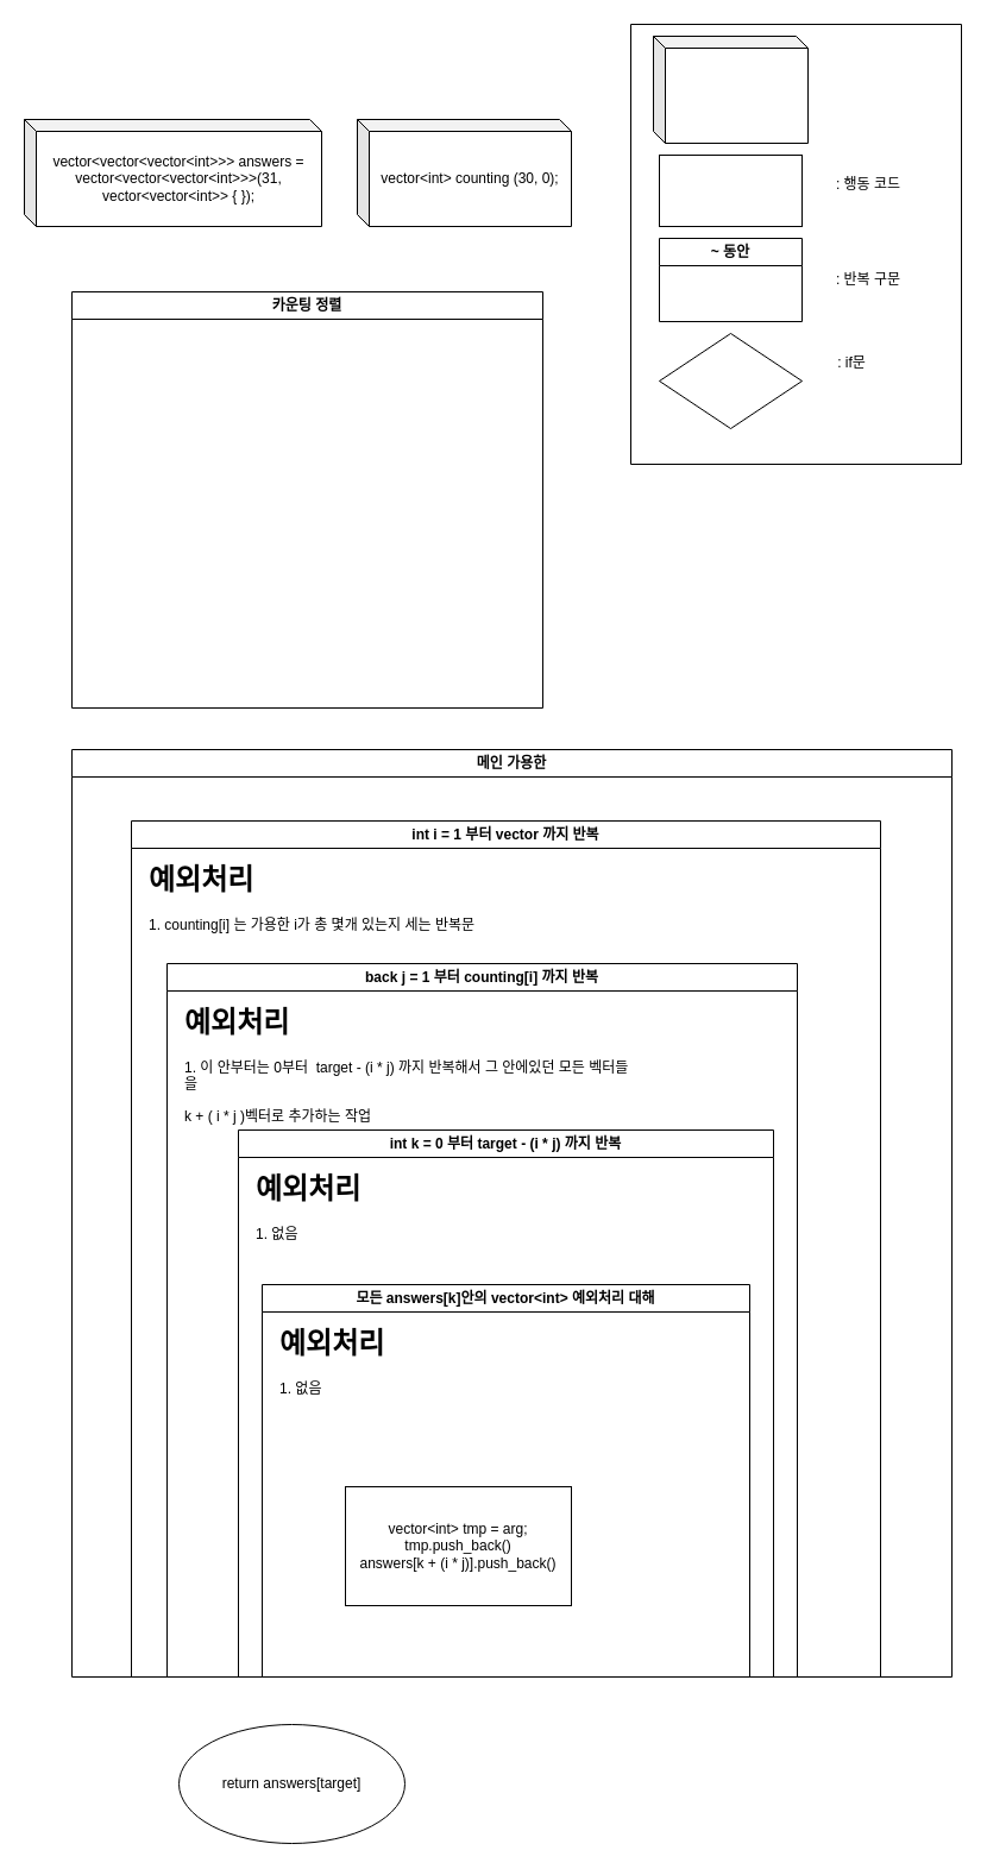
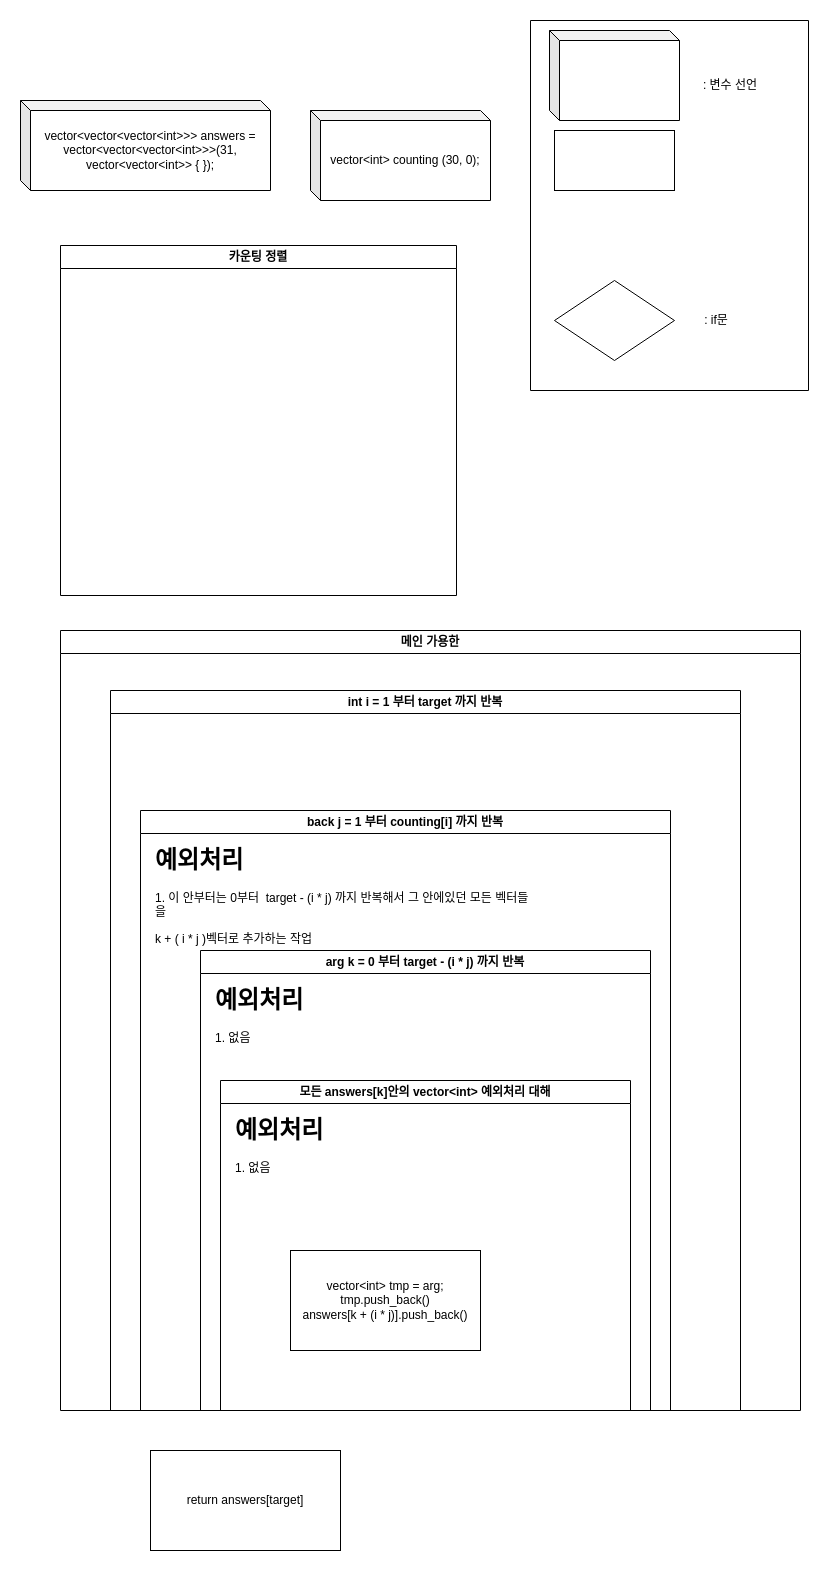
  <mxCell id="0" />
  <mxCell id="1" parent="0" />
  <mxCell id="2" value="" style="swimlane;startSize=0;" vertex="1" parent="1"><mxGeometry x="530" y="20" width="278" height="370" as="geometry" /></mxCell>
+ <mxCell id="3" value=": 변수 선언" style="text;html=1;align=center;verticalAlign=middle;whiteSpace=wrap;rounded=0;" vertex="1" parent="2"><mxGeometry x="170" y="50" width="60" height="30" as="geometry" /></mxCell>
  <mxCell id="4" value="" style="rounded=0;whiteSpace=wrap;html=1;" vertex="1" parent="2"><mxGeometry x="24" y="110" width="120" height="60" as="geometry" /></mxCell>
- <mxCell id="5" value=": 행동 코드" style="text;html=1;align=center;verticalAlign=middle;whiteSpace=wrap;rounded=0;" vertex="1" parent="2"><mxGeometry x="170" y="120" width="60" height="30" as="geometry" /></mxCell>
- <mxCell id="6" value="~ 동안" style="swimlane;whiteSpace=wrap;html=1;" vertex="1" parent="2"><mxGeometry x="24" y="180" width="120" height="70" as="geometry" /></mxCell>
- <mxCell id="7" value=": 반복 구문" style="text;html=1;align=center;verticalAlign=middle;whiteSpace=wrap;rounded=0;" vertex="1" parent="2"><mxGeometry x="170" y="200" width="60" height="30" as="geometry" /></mxCell>
  <mxCell id="8" value="" style="rhombus;whiteSpace=wrap;html=1;" vertex="1" parent="2"><mxGeometry x="24" y="260" width="120" height="80" as="geometry" /></mxCell>
- <mxCell id="9" value=": if문" style="text;html=1;align=center;verticalAlign=middle;whiteSpace=wrap;rounded=0;" vertex="1" parent="2"><mxGeometry x="156" y="270" width="60" height="30" as="geometry" /></mxCell>
+ <mxCell id="9" value=": if문" style="text;html=1;align=center;verticalAlign=middle;whiteSpace=wrap;rounded=0;" vertex="1" parent="2"><mxGeometry x="156" y="285" width="60" height="30" as="geometry" /></mxCell>
  <mxCell id="10" value="" style="shape=cube;whiteSpace=wrap;html=1;boundedLbl=1;backgroundOutline=1;darkOpacity=0.05;darkOpacity2=0.1;size=10;" vertex="1" parent="2"><mxGeometry x="19" y="10" width="130" height="90" as="geometry" /></mxCell>
  <mxCell id="11" value="메인 가용한" style="swimlane;whiteSpace=wrap;html=1;" vertex="1" parent="1"><mxGeometry x="60" y="630" width="740" height="780" as="geometry" /></mxCell>
- <mxCell id="12" value="int i = 1 부터 vector 까지 반복" style="swimlane;whiteSpace=wrap;html=1;" vertex="1" parent="11"><mxGeometry x="50" y="60" width="630" height="720" as="geometry" /></mxCell>
- <mxCell id="13" value="&lt;h1&gt;예외처리&lt;/h1&gt;&lt;p&gt;1. counting[i] 는 가용한 i가 총 몇개 있는지 세는 반복문&lt;/p&gt;" style="text;html=1;strokeColor=none;fillColor=none;spacing=5;spacingTop=-20;whiteSpace=wrap;overflow=hidden;rounded=0;" vertex="1" parent="12"><mxGeometry x="10" y="30" width="460" height="90" as="geometry" /></mxCell>
+ <mxCell id="12" value="int i = 1 부터 target 까지 반복" style="swimlane;whiteSpace=wrap;html=1;" vertex="1" parent="11"><mxGeometry x="50" y="60" width="630" height="720" as="geometry" /></mxCell>
  <mxCell id="14" value="back j = 1 부터 counting[i] 까지 반복" style="swimlane;whiteSpace=wrap;html=1;" vertex="1" parent="12"><mxGeometry x="30" y="120" width="530" height="600" as="geometry" /></mxCell>
  <mxCell id="15" value="&lt;h1&gt;예외처리&lt;/h1&gt;&lt;p&gt;1. 이 안부터는 0부터&amp;nbsp; target - (i * j) 까지 반복해서 그 안에있던 모든 벡터들을&amp;nbsp;&lt;/p&gt;&lt;p&gt;k + ( i * j )벡터로 추가하는 작업&amp;nbsp;&lt;/p&gt;" style="text;html=1;strokeColor=none;fillColor=none;spacing=5;spacingTop=-20;whiteSpace=wrap;overflow=hidden;rounded=0;" vertex="1" parent="14"><mxGeometry x="10" y="30" width="386" height="120" as="geometry" /></mxCell>
- <mxCell id="16" value="int k = 0 부터 target - (i * j) 까지 반복" style="swimlane;whiteSpace=wrap;html=1;" vertex="1" parent="14"><mxGeometry x="60" y="140" width="450" height="460" as="geometry" /></mxCell>
+ <mxCell id="16" value="arg k = 0 부터 target - (i * j) 까지 반복" style="swimlane;whiteSpace=wrap;html=1;" vertex="1" parent="14"><mxGeometry x="60" y="140" width="450" height="460" as="geometry" /></mxCell>
  <mxCell id="17" value="&lt;h1&gt;예외처리&lt;/h1&gt;&lt;p&gt;1. 없음&lt;/p&gt;" style="text;html=1;strokeColor=none;fillColor=none;spacing=5;spacingTop=-20;whiteSpace=wrap;overflow=hidden;rounded=0;" vertex="1" parent="16"><mxGeometry x="10" y="30" width="386" height="120" as="geometry" /></mxCell>
  <mxCell id="18" value="모든 answers[k]안의 vector&amp;lt;int&amp;gt; 예외처리 대해" style="swimlane;whiteSpace=wrap;html=1;" vertex="1" parent="16"><mxGeometry x="20" y="130" width="410" height="330" as="geometry" /></mxCell>
  <mxCell id="19" value="&lt;h1&gt;예외처리&lt;/h1&gt;&lt;p&gt;1. 없음&lt;/p&gt;" style="text;html=1;strokeColor=none;fillColor=none;spacing=5;spacingTop=-20;whiteSpace=wrap;overflow=hidden;rounded=0;" vertex="1" parent="18"><mxGeometry x="10" y="30" width="386" height="120" as="geometry" /></mxCell>
  <mxCell id="20" value="vector&amp;lt;int&amp;gt; tmp = arg;&lt;br&gt;tmp.push_back()&lt;br&gt;answers[k + (i * j)].push_back()" style="rounded=0;whiteSpace=wrap;html=1;" vertex="1" parent="18"><mxGeometry x="70" y="170" width="190" height="100" as="geometry" /></mxCell>
  <mxCell id="21" value="카운팅 정렬" style="swimlane;whiteSpace=wrap;html=1;" vertex="1" parent="1"><mxGeometry x="60" y="245" width="396" height="350" as="geometry" /></mxCell>
- <mxCell id="22" value="vector&amp;lt;int&amp;gt; counting (30, 0);" style="shape=cube;whiteSpace=wrap;html=1;boundedLbl=1;backgroundOutline=1;darkOpacity=0.05;darkOpacity2=0.1;size=10;" vertex="1" parent="1"><mxGeometry x="300" y="100" width="180" height="90" as="geometry" /></mxCell>
+ <mxCell id="22" value="vector&amp;lt;int&amp;gt; counting (30, 0);" style="shape=cube;whiteSpace=wrap;html=1;boundedLbl=1;backgroundOutline=1;darkOpacity=0.05;darkOpacity2=0.1;size=10;" vertex="1" parent="1"><mxGeometry x="310" y="110" width="180" height="90" as="geometry" /></mxCell>
  <mxCell id="23" value="vector&amp;lt;vector&amp;lt;vector&amp;lt;int&amp;gt;&amp;gt;&amp;gt; answers = vector&amp;lt;vector&amp;lt;vector&amp;lt;int&amp;gt;&amp;gt;&amp;gt;(31, vector&amp;lt;vector&amp;lt;int&amp;gt;&amp;gt; { });" style="shape=cube;whiteSpace=wrap;html=1;boundedLbl=1;backgroundOutline=1;darkOpacity=0.05;darkOpacity2=0.1;size=10;" vertex="1" parent="1"><mxGeometry x="20" y="100" width="250" height="90" as="geometry" /></mxCell>
- <mxCell id="24" value="return answers[target]" style="ellipse;whiteSpace=wrap;html=1;" vertex="1" parent="1"><mxGeometry x="150" y="1450" width="190" height="100" as="geometry" /></mxCell>
+ <mxCell id="24" value="return answers[target]" style="rounded=0;whiteSpace=wrap;html=1;" vertex="1" parent="1"><mxGeometry x="150" y="1450" width="190" height="100" as="geometry" /></mxCell>
